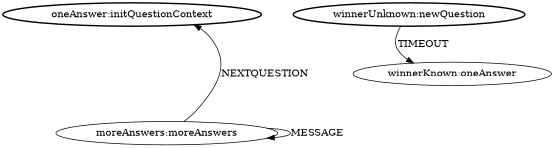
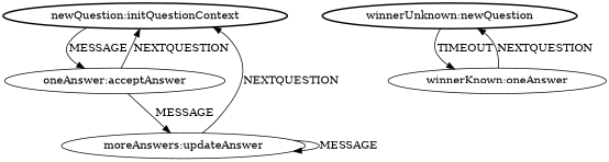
  digraph {
    node [shape=ellipse]
-   n1 [height=.1 label="oneAnswer:initQuestionContext" penwidth=2]
-   n3 [height=.1 label="moreAnswers:moreAnswers"]
+   n1 [height=.1 label="newQuestion:initQuestionContext" penwidth=2]
+   n2 [height=.1 label="oneAnswer:acceptAnswer"]
+   n3 [height=.1 label="moreAnswers:updateAnswer"]
    n4 [height=.1 label="winnerUnknown:newQuestion" penwidth=2]
    n5 [height=.1 label="winnerKnown:oneAnswer"]
+   n1 -> n2 [label=MESSAGE]
+   n2 -> n1 [label=NEXTQUESTION]
+   n2 -> n3 [label=MESSAGE]
    n3 -> n1 [label=NEXTQUESTION]
    n3 -> n3 [label=MESSAGE]
    n4 -> n5 [label=TIMEOUT]
+   n5 -> n4 [label=NEXTQUESTION]
  }
